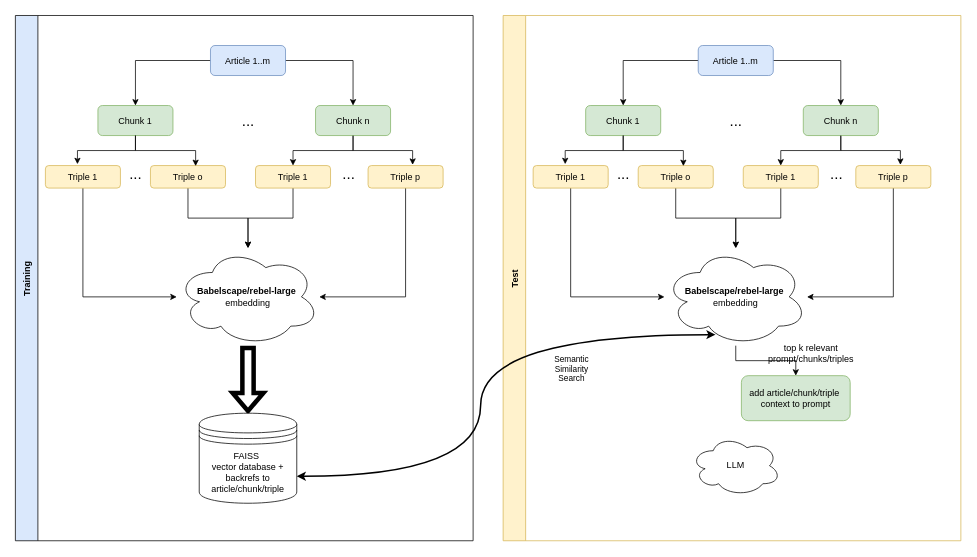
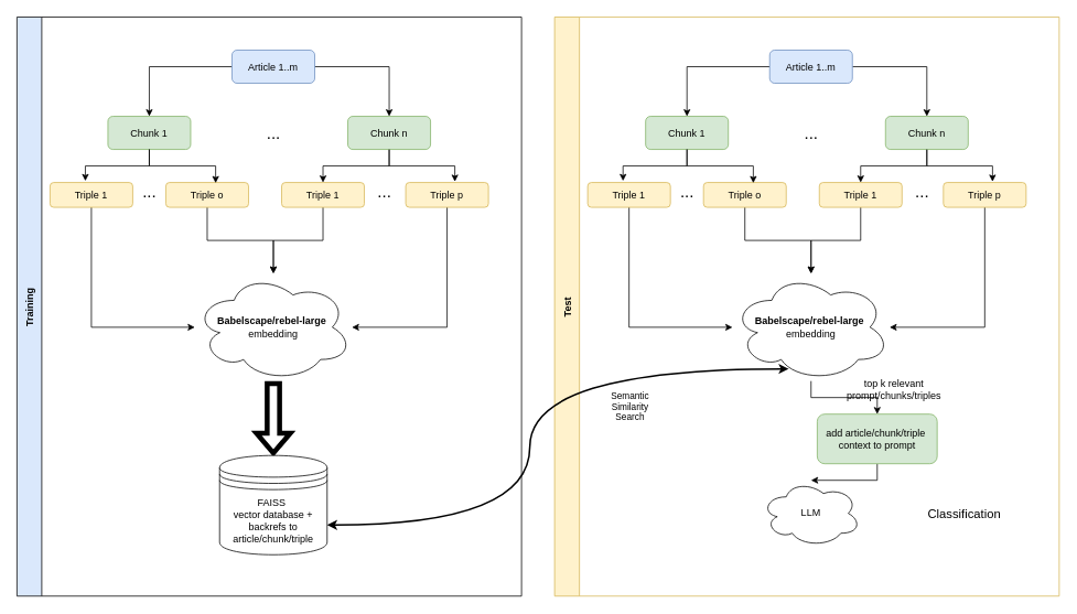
  <mxCell id="0" />
  <mxCell id="1" parent="0" />
  <mxCell id="2" value="Training" style="swimlane;horizontal=0;startSize=30;fillColor=#dae8fc;" parent="1" vertex="1"><mxGeometry x="20" y="20" width="610" height="700" as="geometry" /></mxCell>
  <mxCell id="3" style="edgeStyle=orthogonalEdgeStyle;rounded=0;orthogonalLoop=1;jettySize=auto;html=1;entryX=0.5;entryY=0;entryDx=0;entryDy=0;" parent="2" source="5" target="14" edge="1"><mxGeometry relative="1" as="geometry" /></mxCell>
  <mxCell id="4" style="edgeStyle=orthogonalEdgeStyle;rounded=0;orthogonalLoop=1;jettySize=auto;html=1;entryX=0.5;entryY=0;entryDx=0;entryDy=0;" parent="2" source="5" target="16" edge="1"><mxGeometry relative="1" as="geometry" /></mxCell>
  <mxCell id="5" value="Article 1..m" style="rounded=1;fillColor=#dae8fc;strokeColor=#6c8ebf;" parent="2" vertex="1"><mxGeometry x="260" y="40" width="100" height="40" as="geometry" /></mxCell>
  <mxCell id="6" style="edgeStyle=orthogonalEdgeStyle;rounded=0;orthogonalLoop=1;jettySize=auto;html=1;" parent="2" source="7" target="24" edge="1"><mxGeometry relative="1" as="geometry"><Array as="points"><mxPoint x="90" y="375" /></Array></mxGeometry></mxCell>
  <mxCell id="7" value="Triple 1" style="rounded=1;fillColor=#fff2cc;strokeColor=#d6b656;" parent="2" vertex="1"><mxGeometry x="40" y="200" width="100" height="30" as="geometry" /></mxCell>
  <mxCell id="8" style="edgeStyle=orthogonalEdgeStyle;rounded=0;orthogonalLoop=1;jettySize=auto;html=1;" parent="2" source="9" target="24" edge="1"><mxGeometry relative="1" as="geometry" /></mxCell>
  <mxCell id="9" value="Triple o" style="rounded=1;fillColor=#fff2cc;strokeColor=#d6b656;" parent="2" vertex="1"><mxGeometry x="180" y="200" width="100" height="30" as="geometry" /></mxCell>
  <mxCell id="10" style="edgeStyle=orthogonalEdgeStyle;rounded=0;orthogonalLoop=1;jettySize=auto;html=1;" parent="2" source="11" target="24" edge="1"><mxGeometry relative="1" as="geometry" /></mxCell>
  <mxCell id="11" value="Triple 1" style="rounded=1;fillColor=#fff2cc;strokeColor=#d6b656;" parent="2" vertex="1"><mxGeometry x="320" y="200" width="100" height="30" as="geometry" /></mxCell>
  <mxCell id="12" style="edgeStyle=orthogonalEdgeStyle;rounded=0;orthogonalLoop=1;jettySize=auto;html=1;" parent="2" source="13" target="24" edge="1"><mxGeometry relative="1" as="geometry"><Array as="points"><mxPoint x="520" y="375" /></Array></mxGeometry></mxCell>
  <mxCell id="13" value="Triple p" style="rounded=1;fillColor=#fff2cc;strokeColor=#d6b656;" parent="2" vertex="1"><mxGeometry x="470" y="200" width="100" height="30" as="geometry" /></mxCell>
  <mxCell id="14" value="Chunk 1" style="rounded=1;fillColor=#d5e8d4;strokeColor=#82b366;" parent="2" vertex="1"><mxGeometry x="110" y="120" width="100" height="40" as="geometry" /></mxCell>
  <mxCell id="15" style="edgeStyle=orthogonalEdgeStyle;rounded=0;orthogonalLoop=1;jettySize=auto;html=1;entryX=0.5;entryY=0;entryDx=0;entryDy=0;" parent="2" source="16" target="11" edge="1"><mxGeometry relative="1" as="geometry" /></mxCell>
  <mxCell id="16" value="Chunk n" style="rounded=1;fillColor=#d5e8d4;strokeColor=#82b366;" parent="2" vertex="1"><mxGeometry x="400" y="120" width="100" height="40" as="geometry" /></mxCell>
  <mxCell id="17" value="&lt;font style=&quot;font-size: 20px;&quot;&gt;...&lt;/font&gt;" style="text;html=1;align=center;verticalAlign=middle;resizable=0;points=[];autosize=1;strokeColor=none;fillColor=none;" parent="2" vertex="1"><mxGeometry x="290" y="120" width="40" height="40" as="geometry" /></mxCell>
  <mxCell id="18" value="&lt;font style=&quot;font-size: 20px;&quot;&gt;...&lt;/font&gt;" style="text;html=1;align=center;verticalAlign=middle;resizable=0;points=[];autosize=1;strokeColor=none;fillColor=none;" parent="2" vertex="1"><mxGeometry x="140" y="190" width="40" height="40" as="geometry" /></mxCell>
  <mxCell id="19" value="&lt;font style=&quot;font-size: 20px;&quot;&gt;...&lt;/font&gt;" style="text;html=1;align=center;verticalAlign=middle;resizable=0;points=[];autosize=1;strokeColor=none;fillColor=none;" parent="2" vertex="1"><mxGeometry x="424" y="190" width="40" height="40" as="geometry" /></mxCell>
  <mxCell id="20" style="edgeStyle=orthogonalEdgeStyle;rounded=0;orthogonalLoop=1;jettySize=auto;html=1;entryX=0.594;entryY=-0.033;entryDx=0;entryDy=0;entryPerimeter=0;" parent="2" source="16" target="13" edge="1"><mxGeometry relative="1" as="geometry" /></mxCell>
  <mxCell id="21" style="edgeStyle=orthogonalEdgeStyle;rounded=0;orthogonalLoop=1;jettySize=auto;html=1;entryX=0.427;entryY=-0.061;entryDx=0;entryDy=0;entryPerimeter=0;" parent="2" source="14" target="7" edge="1"><mxGeometry relative="1" as="geometry" /></mxCell>
  <mxCell id="22" style="edgeStyle=orthogonalEdgeStyle;rounded=0;orthogonalLoop=1;jettySize=auto;html=1;entryX=0.602;entryY=0.022;entryDx=0;entryDy=0;entryPerimeter=0;" parent="2" source="14" target="9" edge="1"><mxGeometry relative="1" as="geometry" /></mxCell>
  <mxCell id="23" style="edgeStyle=orthogonalEdgeStyle;rounded=0;orthogonalLoop=1;jettySize=auto;html=1;entryX=0.5;entryY=0;entryDx=0;entryDy=0;shape=flexArrow;strokeWidth=6;" parent="2" source="24" target="25" edge="1"><mxGeometry relative="1" as="geometry" /></mxCell>
  <mxCell id="24" value="&lt;b&gt;Babelscape/rebel-large&amp;nbsp;&lt;/b&gt;&lt;div&gt;embedding&lt;/div&gt;" style="ellipse;shape=cloud;whiteSpace=wrap;html=1;" parent="2" vertex="1"><mxGeometry x="215" y="310" width="190" height="130" as="geometry" /></mxCell>
  <mxCell id="25" value="FAISS&amp;nbsp;&lt;div&gt;vector database +&lt;/div&gt;&lt;div&gt;backrefs to article/chunk/triple&lt;/div&gt;" style="shape=datastore;whiteSpace=wrap;html=1;" parent="2" vertex="1"><mxGeometry x="245" y="530" width="130" height="120" as="geometry" /></mxCell>
  <mxCell id="26" value="Test" style="swimlane;horizontal=0;startSize=30;fillColor=#fff2cc;strokeColor=#d6b656;" parent="1" vertex="1"><mxGeometry x="670" y="20" width="610" height="700" as="geometry" /></mxCell>
  <mxCell id="27" style="edgeStyle=orthogonalEdgeStyle;rounded=0;orthogonalLoop=1;jettySize=auto;html=1;entryX=0.5;entryY=0;entryDx=0;entryDy=0;" parent="26" source="29" target="38" edge="1"><mxGeometry relative="1" as="geometry" /></mxCell>
  <mxCell id="28" style="edgeStyle=orthogonalEdgeStyle;rounded=0;orthogonalLoop=1;jettySize=auto;html=1;entryX=0.5;entryY=0;entryDx=0;entryDy=0;" parent="26" source="29" target="40" edge="1"><mxGeometry relative="1" as="geometry" /></mxCell>
  <mxCell id="29" value="Article 1..m" style="rounded=1;fillColor=#dae8fc;strokeColor=#6c8ebf;" parent="26" vertex="1"><mxGeometry x="260" y="40" width="100" height="40" as="geometry" /></mxCell>
  <mxCell id="30" style="edgeStyle=orthogonalEdgeStyle;rounded=0;orthogonalLoop=1;jettySize=auto;html=1;" parent="26" source="31" target="48" edge="1"><mxGeometry relative="1" as="geometry"><Array as="points"><mxPoint x="90" y="375" /></Array></mxGeometry></mxCell>
  <mxCell id="31" value="Triple 1" style="rounded=1;fillColor=#fff2cc;strokeColor=#d6b656;" parent="26" vertex="1"><mxGeometry x="40" y="200" width="100" height="30" as="geometry" /></mxCell>
  <mxCell id="32" style="edgeStyle=orthogonalEdgeStyle;rounded=0;orthogonalLoop=1;jettySize=auto;html=1;" parent="26" source="33" target="48" edge="1"><mxGeometry relative="1" as="geometry" /></mxCell>
  <mxCell id="33" value="Triple o" style="rounded=1;fillColor=#fff2cc;strokeColor=#d6b656;" parent="26" vertex="1"><mxGeometry x="180" y="200" width="100" height="30" as="geometry" /></mxCell>
  <mxCell id="34" style="edgeStyle=orthogonalEdgeStyle;rounded=0;orthogonalLoop=1;jettySize=auto;html=1;" parent="26" source="35" target="48" edge="1"><mxGeometry relative="1" as="geometry" /></mxCell>
  <mxCell id="35" value="Triple 1" style="rounded=1;fillColor=#fff2cc;strokeColor=#d6b656;" parent="26" vertex="1"><mxGeometry x="320" y="200" width="100" height="30" as="geometry" /></mxCell>
  <mxCell id="36" style="edgeStyle=orthogonalEdgeStyle;rounded=0;orthogonalLoop=1;jettySize=auto;html=1;" parent="26" source="37" target="48" edge="1"><mxGeometry relative="1" as="geometry"><Array as="points"><mxPoint x="520" y="375" /></Array></mxGeometry></mxCell>
  <mxCell id="37" value="Triple p" style="rounded=1;fillColor=#fff2cc;strokeColor=#d6b656;" parent="26" vertex="1"><mxGeometry x="470" y="200" width="100" height="30" as="geometry" /></mxCell>
  <mxCell id="38" value="Chunk 1" style="rounded=1;fillColor=#d5e8d4;strokeColor=#82b366;" parent="26" vertex="1"><mxGeometry x="110" y="120" width="100" height="40" as="geometry" /></mxCell>
  <mxCell id="39" style="edgeStyle=orthogonalEdgeStyle;rounded=0;orthogonalLoop=1;jettySize=auto;html=1;entryX=0.5;entryY=0;entryDx=0;entryDy=0;" parent="26" source="40" target="35" edge="1"><mxGeometry relative="1" as="geometry" /></mxCell>
  <mxCell id="40" value="Chunk n" style="rounded=1;fillColor=#d5e8d4;strokeColor=#82b366;" parent="26" vertex="1"><mxGeometry x="400" y="120" width="100" height="40" as="geometry" /></mxCell>
  <mxCell id="41" value="&lt;font style=&quot;font-size: 20px;&quot;&gt;...&lt;/font&gt;" style="text;html=1;align=center;verticalAlign=middle;resizable=0;points=[];autosize=1;strokeColor=none;fillColor=none;" parent="26" vertex="1"><mxGeometry x="290" y="120" width="40" height="40" as="geometry" /></mxCell>
  <mxCell id="42" value="&lt;font style=&quot;font-size: 20px;&quot;&gt;...&lt;/font&gt;" style="text;html=1;align=center;verticalAlign=middle;resizable=0;points=[];autosize=1;strokeColor=none;fillColor=none;" parent="26" vertex="1"><mxGeometry x="140" y="190" width="40" height="40" as="geometry" /></mxCell>
  <mxCell id="43" value="&lt;font style=&quot;font-size: 20px;&quot;&gt;...&lt;/font&gt;" style="text;html=1;align=center;verticalAlign=middle;resizable=0;points=[];autosize=1;strokeColor=none;fillColor=none;" parent="26" vertex="1"><mxGeometry x="424" y="190" width="40" height="40" as="geometry" /></mxCell>
  <mxCell id="44" style="edgeStyle=orthogonalEdgeStyle;rounded=0;orthogonalLoop=1;jettySize=auto;html=1;entryX=0.594;entryY=-0.033;entryDx=0;entryDy=0;entryPerimeter=0;" parent="26" source="40" target="37" edge="1"><mxGeometry relative="1" as="geometry" /></mxCell>
  <mxCell id="45" style="edgeStyle=orthogonalEdgeStyle;rounded=0;orthogonalLoop=1;jettySize=auto;html=1;entryX=0.427;entryY=-0.061;entryDx=0;entryDy=0;entryPerimeter=0;" parent="26" source="38" target="31" edge="1"><mxGeometry relative="1" as="geometry" /></mxCell>
  <mxCell id="46" style="edgeStyle=orthogonalEdgeStyle;rounded=0;orthogonalLoop=1;jettySize=auto;html=1;entryX=0.602;entryY=0.022;entryDx=0;entryDy=0;entryPerimeter=0;" parent="26" source="38" target="33" edge="1"><mxGeometry relative="1" as="geometry" /></mxCell>
  <mxCell id="47" style="edgeStyle=orthogonalEdgeStyle;rounded=0;orthogonalLoop=1;jettySize=auto;html=1;entryX=0.5;entryY=0;entryDx=0;entryDy=0;" parent="26" source="48" target="52" edge="1"><mxGeometry relative="1" as="geometry" /></mxCell>
  <mxCell id="48" value="&lt;b&gt;Babelscape/rebel-large&amp;nbsp;&lt;/b&gt;&lt;div&gt;embedding&lt;/div&gt;" style="ellipse;shape=cloud;whiteSpace=wrap;html=1;" parent="26" vertex="1"><mxGeometry x="215" y="310" width="190" height="130" as="geometry" /></mxCell>
  <mxCell id="49" value="LLM" style="ellipse;shape=cloud;whiteSpace=wrap;html=1;" parent="26" vertex="1"><mxGeometry x="250" y="560" width="120" height="80" as="geometry" /></mxCell>
+ <mxCell id="50" value="Classification" style="text;html=1;align=center;verticalAlign=middle;resizable=0;points=[];autosize=1;strokeColor=none;fillColor=none;fontSize=15;" parent="26" vertex="1"><mxGeometry x="440" y="585" width="110" height="30" as="geometry" /></mxCell>
+ <mxCell id="51" style="edgeStyle=orthogonalEdgeStyle;rounded=0;orthogonalLoop=1;jettySize=auto;html=1;" parent="26" source="52" target="49" edge="1"><mxGeometry relative="1" as="geometry" /></mxCell>
  <mxCell id="52" value="add article/chunk/triple &#10;context to prompt" style="rounded=1;fillColor=#d5e8d4;strokeColor=#82b366;" parent="26" vertex="1"><mxGeometry x="317.5" y="480" width="145" height="60" as="geometry" /></mxCell>
  <mxCell id="53" value="top k relevant&lt;div&gt;prompt/chunks/triples&lt;/div&gt;" style="text;html=1;align=center;verticalAlign=middle;resizable=0;points=[];autosize=1;strokeColor=none;fillColor=none;" vertex="1" parent="26"><mxGeometry x="340" y="430" width="140" height="40" as="geometry" /></mxCell>
  <mxCell id="54" style="edgeStyle=orthogonalEdgeStyle;rounded=0;orthogonalLoop=1;jettySize=auto;html=1;entryX=1;entryY=0.7;entryDx=0;entryDy=0;elbow=vertical;curved=1;exitX=0.358;exitY=0.887;exitDx=0;exitDy=0;exitPerimeter=0;strokeWidth=2;startArrow=classic;startFill=1;" parent="1" source="48" target="25" edge="1"><mxGeometry relative="1" as="geometry" /></mxCell>
  <mxCell id="55" value="Semantic&lt;div&gt;Similarity&lt;/div&gt;&lt;div&gt;Search&lt;/div&gt;" style="edgeLabel;html=1;align=center;verticalAlign=middle;resizable=0;points=[];" parent="54" vertex="1" connectable="0"><mxGeometry x="-0.451" y="15" relative="1" as="geometry"><mxPoint x="12" y="30" as="offset" /></mxGeometry></mxCell>
